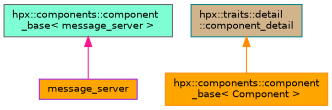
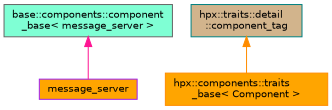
  digraph {
    node [fillcolor=orange fontname=Helvetica fontsize=10 shape=record style=filled]
    edge [dir=back fontname=Helvetica fontsize=10 labelfontname=Helvetica labelfontsize=10 style=solid]
    n1 [color=purple fontcolor=black height=0.2 label=message_server width=0.4]
-   n2 [color=gray40 fillcolor=aquamarine height=0.2 label="hpx::components::component\l_base\< message_server \>" width=0.4]
-   n3 [color=teal fillcolor=tan height=0.2 label="hpx::traits::detail\l::component_detail" width=0.4]
-   n4 [color=darkorange height=0.2 label="hpx::components::component\l_base\< Component \>" width=0.4]
+   n2 [color=gray40 fillcolor=aquamarine height=0.2 label="base::components::component\l_base\< message_server \>" width=0.4]
+   n3 [color=teal fillcolor=tan height=0.2 label="hpx::traits::detail\l::component_tag" width=0.4]
+   n4 [color=darkorange height=0.2 label="hpx::components::traits\l_base\< Component \>" width=0.4]
    n2 -> n1 [color=deeppink]
    n3 -> n4 [color=darkorange]
  }
